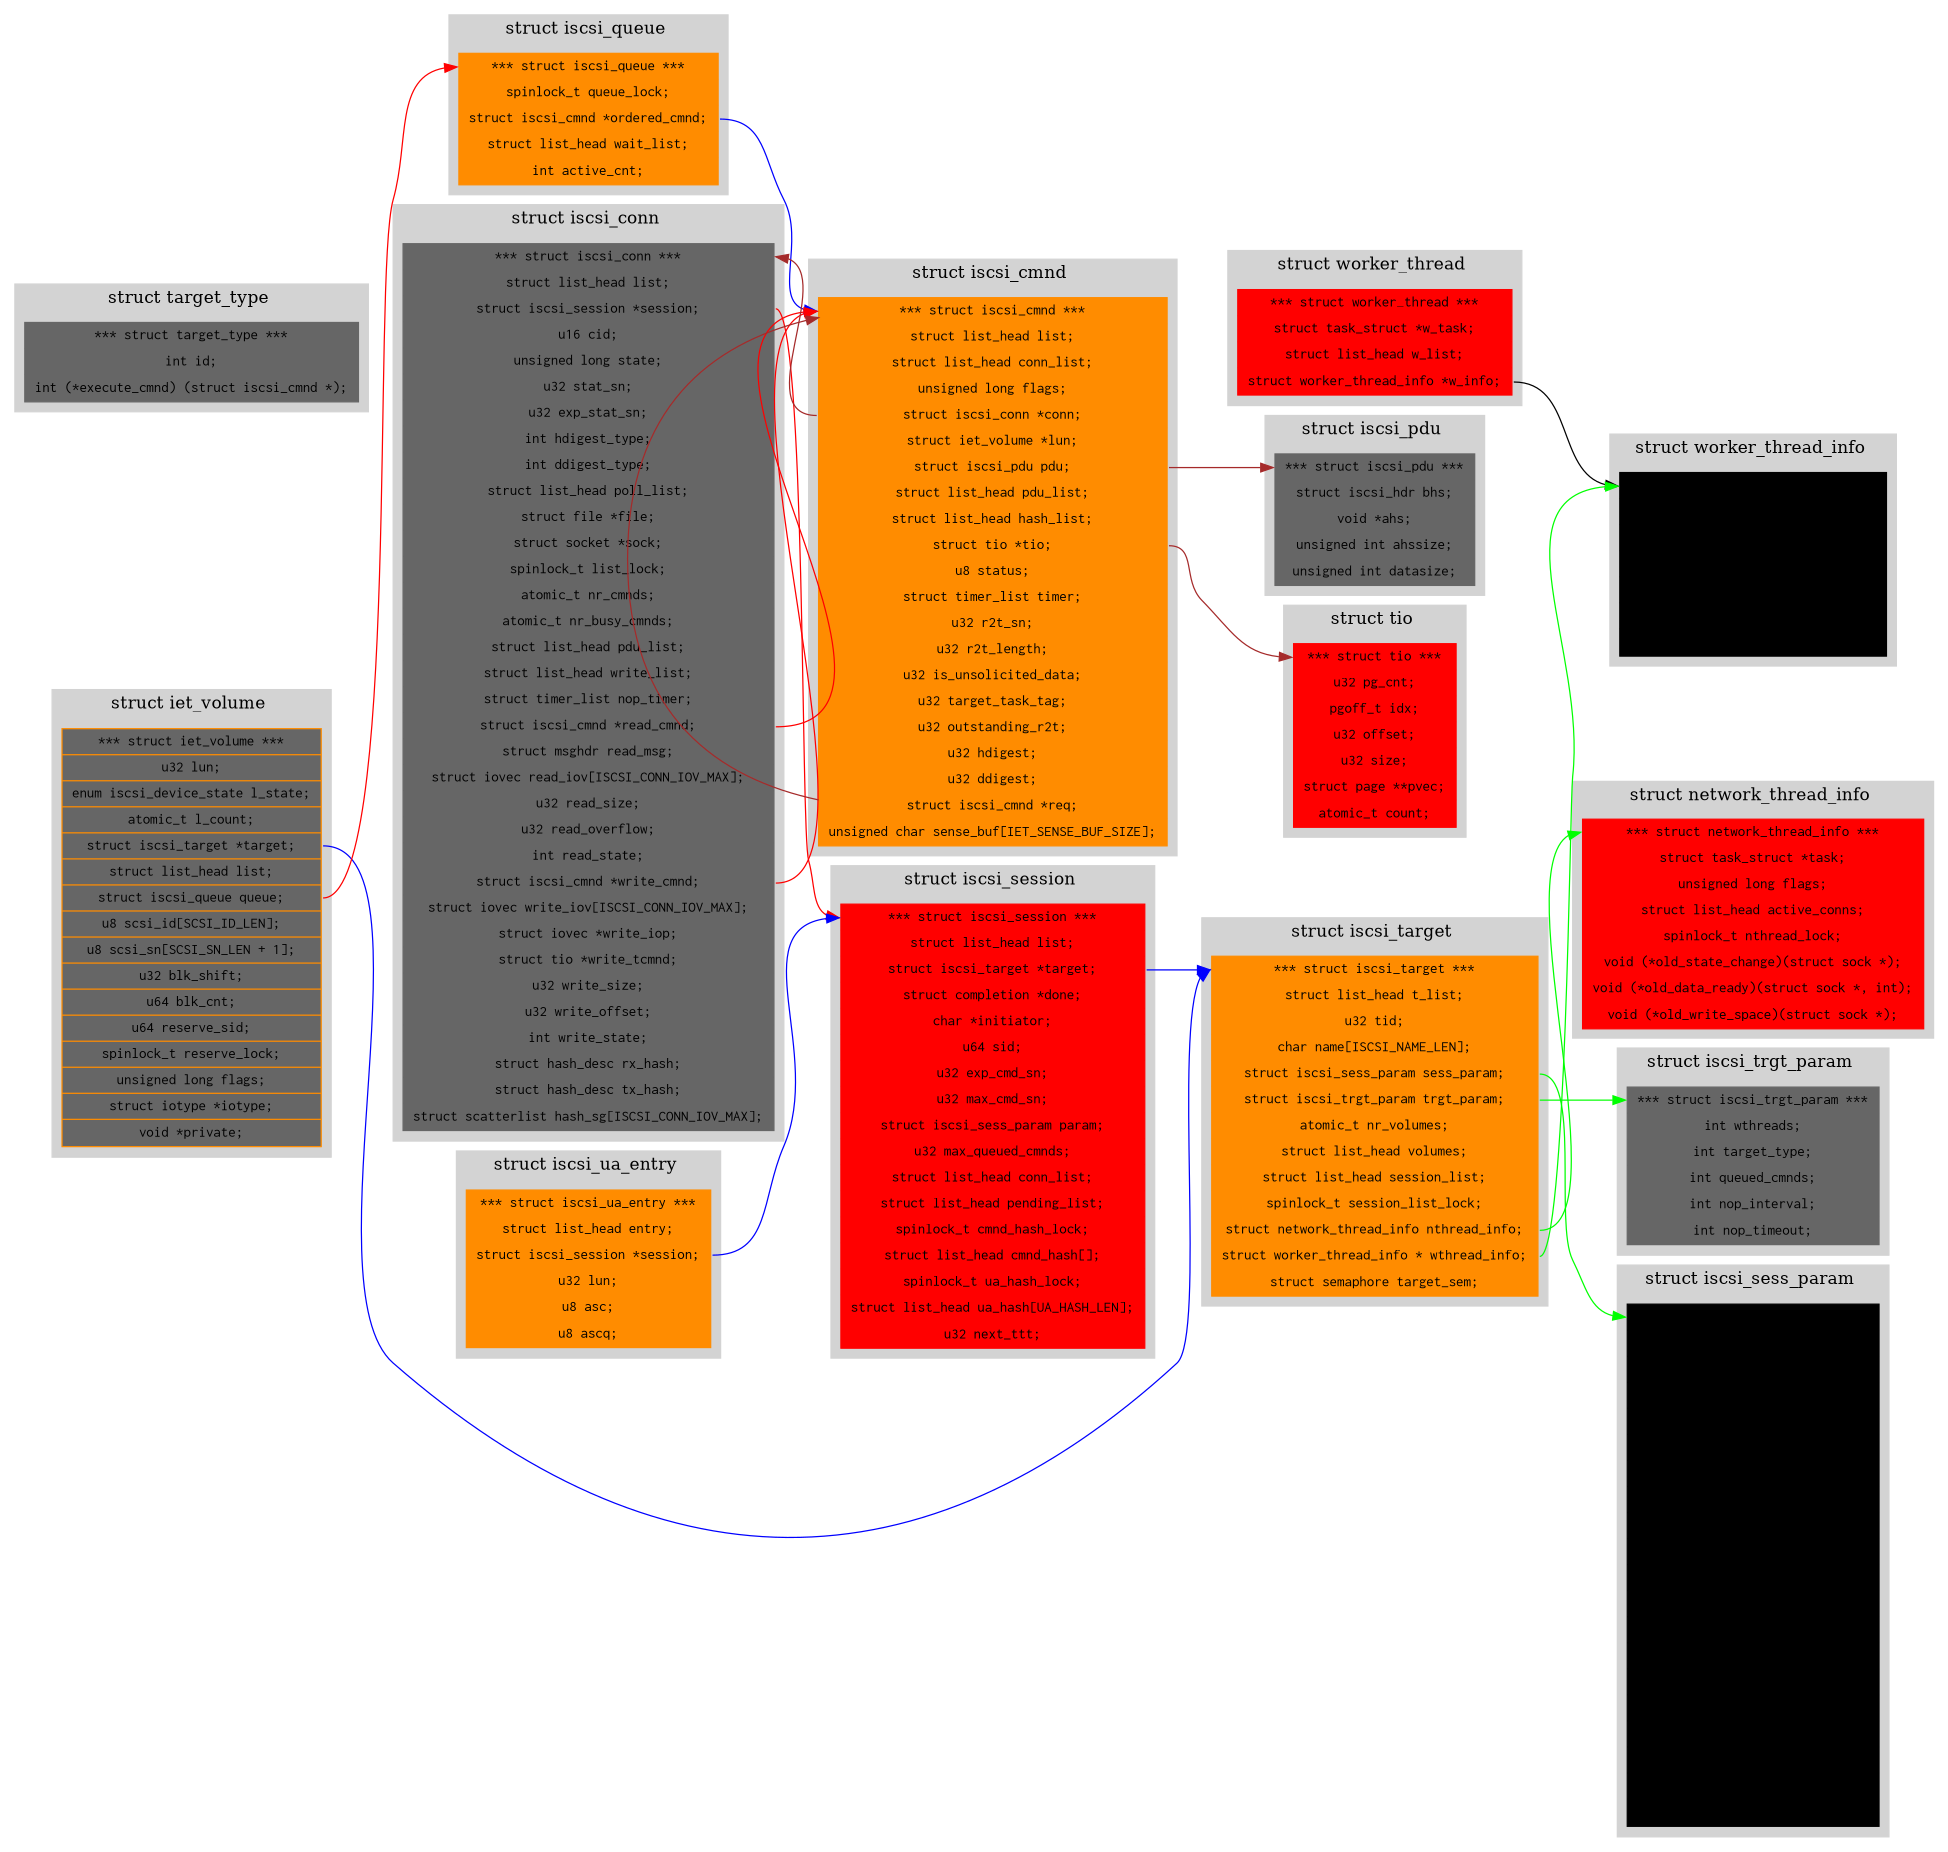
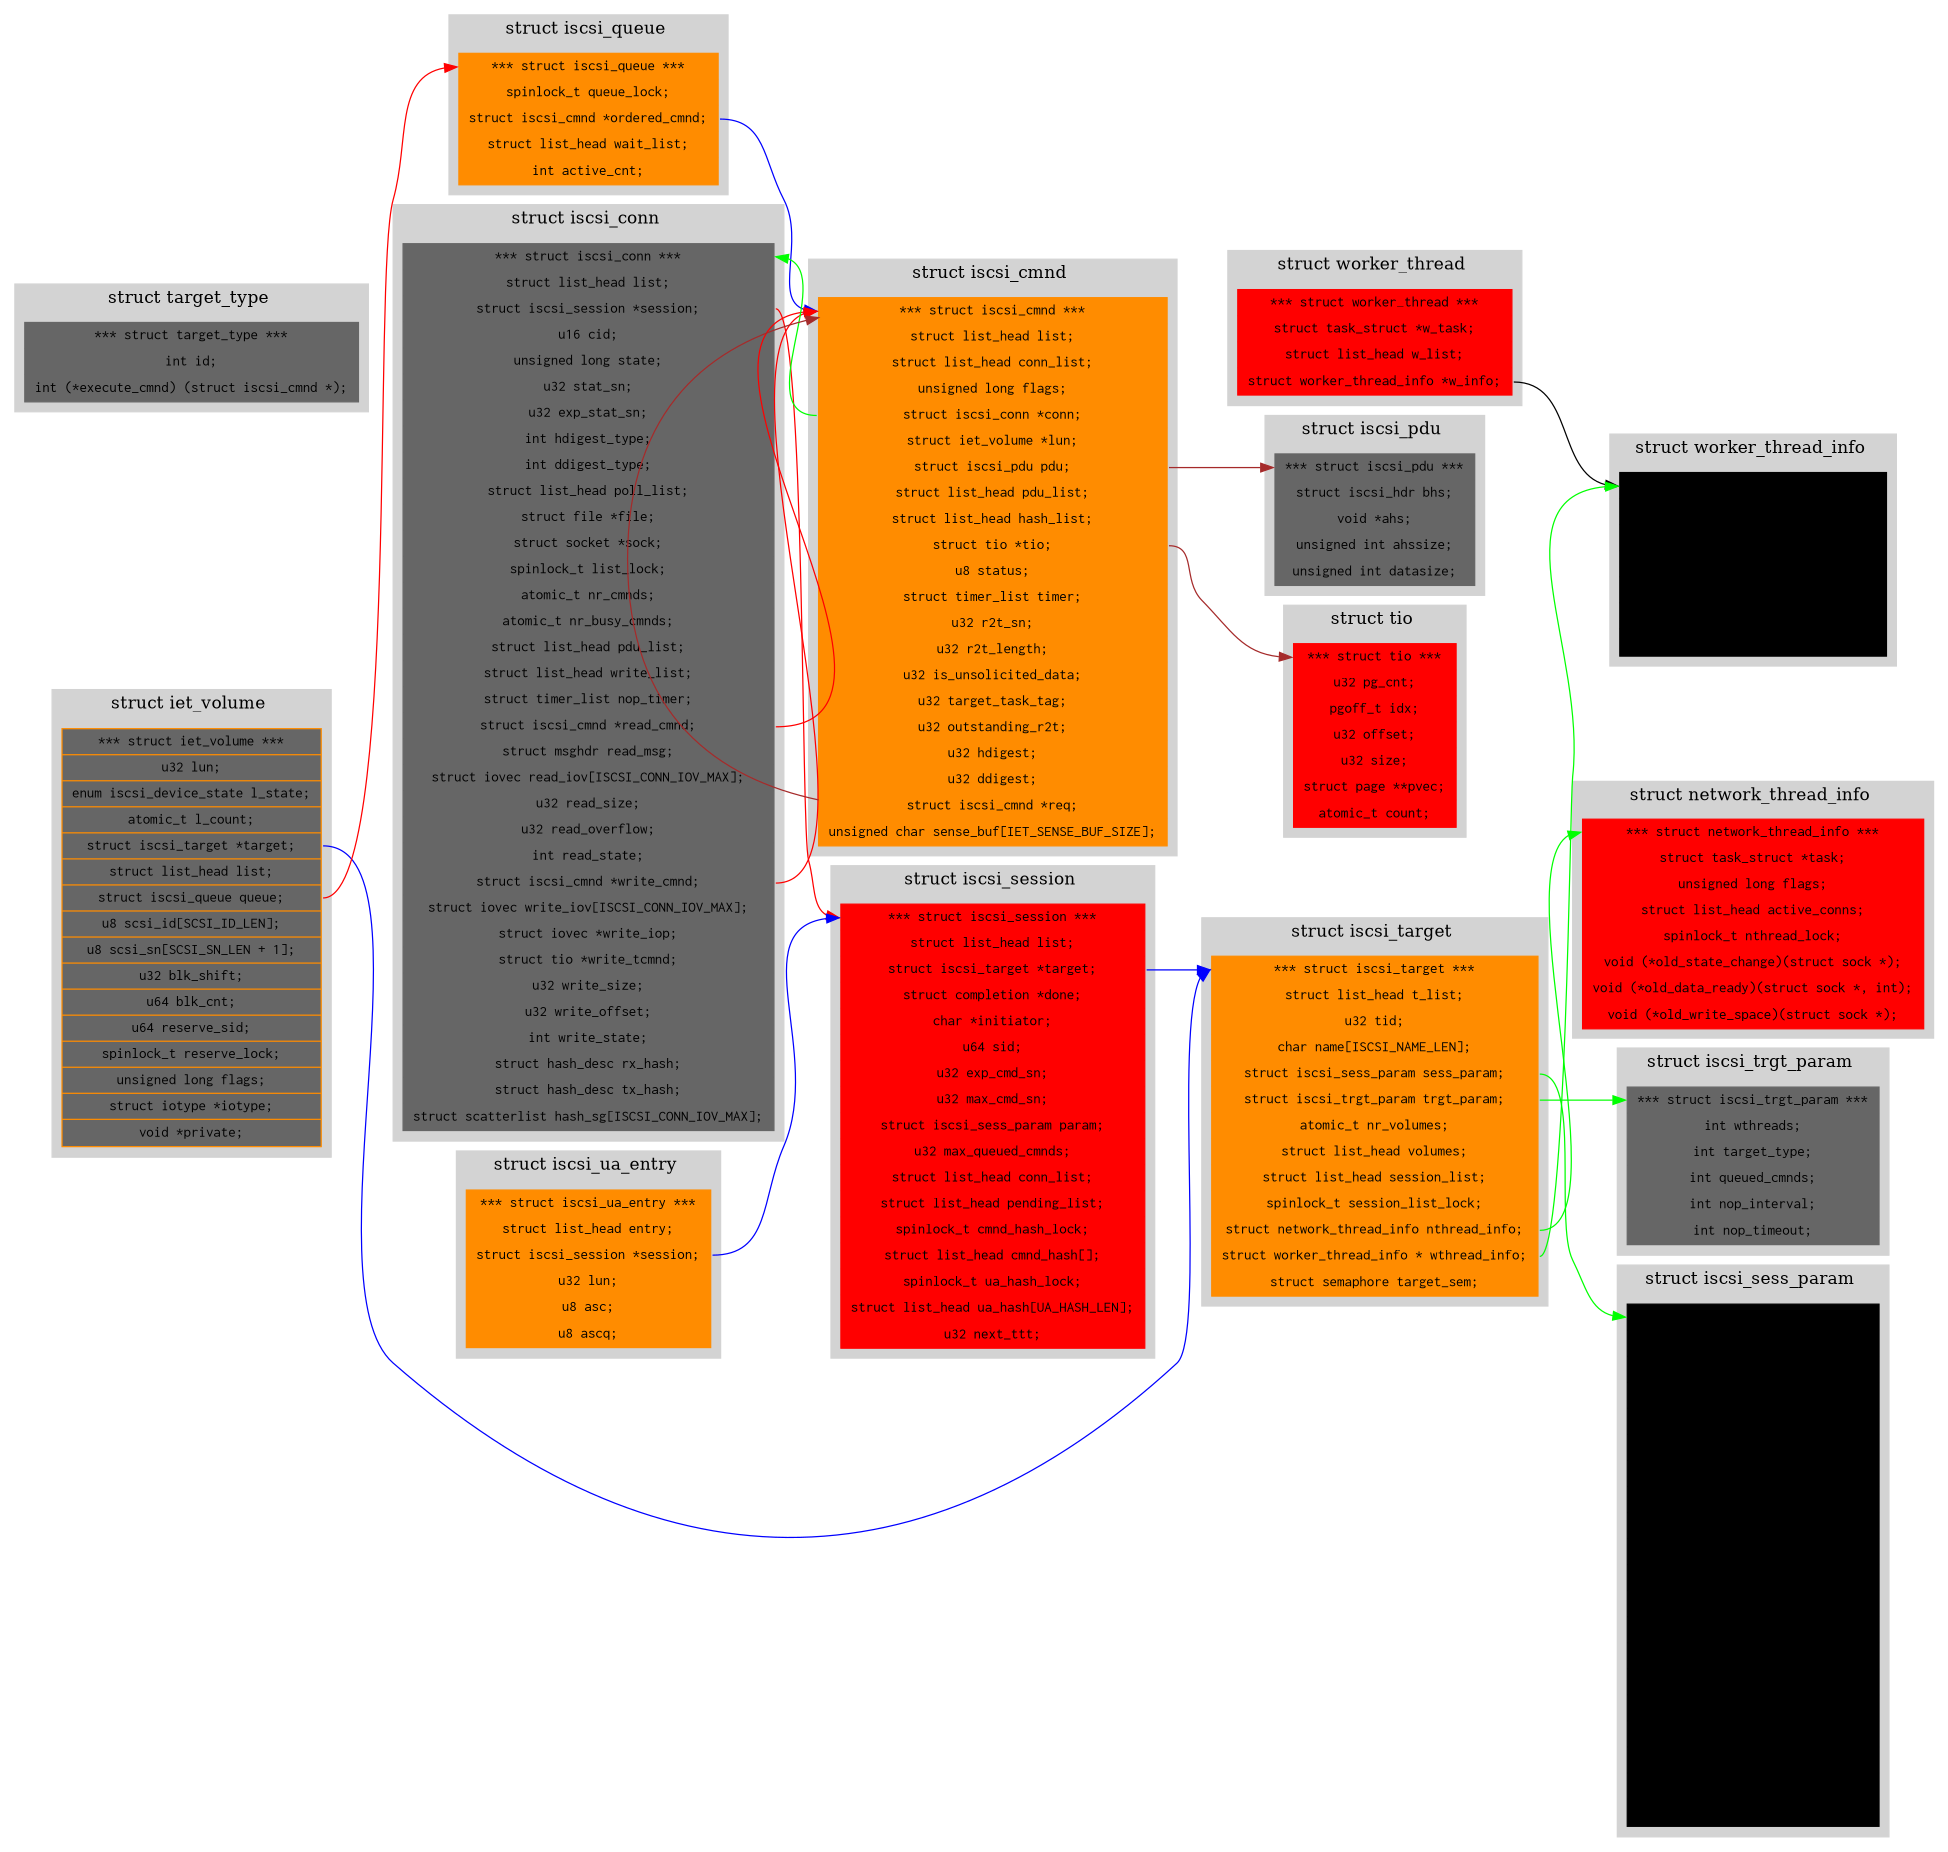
  digraph {
    rankdir=LR
    node [color=darkorange fontname=Courier fontsize=12 shape=record style=filled]
    edge [color=green headport=f0 tailport=f2]
    n1 [color=gray40 label="<f0>*** struct iscsi_trgt_param  ***|<f1>int wthreads;\n|<f2>int target_type;\n|<f3>int queued_cmnds;\n|<f4>int nop_interval;\n|<f5>int nop_timeout;\n"]
    n2 [color=black label="<f0>*** struct iscsi_sess_param  ***|<f1>int initial_r2t;\n|<f2>int immediate_data;\n|<f3>int max_connections;\n|<f4>int max_recv_data_length;\n|<f5>int max_xmit_data_length;\n|<f6>int max_burst_length;\n|<f7>int first_burst_length;\n|<f8>int default_wait_time;\n|<f9>int default_retain_time;\n|<f10>int max_outstanding_r2t;\n|<f11>int data_pdu_inorder;\n|<f12>int data_sequence_inorder;\n|<f13>int error_recovery_level;\n|<f14>int header_digest;\n|<f15>int data_digest;\n|<f16>int ofmarker;\n|<f17>int ifmarker;\n|<f18>int ofmarkint;\n|<f19>int ifmarkint;\n"]
    n3 [color=red label="<f0>*** struct tio  ***|<f1>u32 pg_cnt;\n|<f2>pgoff_t idx;\n|<f3>u32 offset;\n|<f4>u32 size;\n|<f5>struct page **pvec;\n|<f6>atomic_t count;\n"]
    n4 [color=red label="<f0>*** struct network_thread_info  ***|<f1>struct task_struct *task;\n|<f2>unsigned long flags;\n|<f3>struct list_head active_conns;\n|<f4>spinlock_t nthread_lock;\n|<f5>void (*old_state_change)(struct sock *);\n|<f6>void (*old_data_ready)(struct sock *, int);\n|<f7>void (*old_write_space)(struct sock *);\n"]
    n5 [color=red label="<f0>*** struct worker_thread  ***|<f1>struct task_struct *w_task;\n|<f2>struct list_head w_list;\n|<f3>struct worker_thread_info *w_info;\n"]
    n6 [color=black label="<f0>*** struct worker_thread_info  ***|<f1>spinlock_t wthread_lock;\n|<f2>u32 nr_running_wthreads;\n|<f3>struct list_head wthread_list;\n|<f4>struct list_head work_queue;\n|<f5>wait_queue_head_t wthread_sleep;\n|<f6>struct io_context *wthread_ioc;\n"]
    n7 [color=gray40 label="<f0>*** struct target_type  ***|<f1>int id;\n|<f2>int (*execute_cmnd) (struct iscsi_cmnd *);\n"]
    n8 [label="<f0>*** struct iscsi_target  ***|<f1>struct list_head t_list;\n|<f2>u32 tid;\n|<f3>char name[ISCSI_NAME_LEN];\n|<f4>struct iscsi_sess_param sess_param;\n|<f5>struct iscsi_trgt_param trgt_param;\n|<f6>atomic_t nr_volumes;\n|<f7>struct list_head volumes;\n|<f8>struct list_head session_list;\n|<f9>spinlock_t session_list_lock;\n|<f10>struct network_thread_info nthread_info;\n|<f11>struct worker_thread_info * wthread_info;\n|<f12>struct semaphore target_sem;\n"]
    n9 [label="<f0>*** struct iscsi_queue  ***|<f1>spinlock_t queue_lock;\n|<f2>struct iscsi_cmnd *ordered_cmnd;\n|<f3>struct list_head wait_list;\n|<f4>int active_cnt;\n"]
    n10 [fillcolor=gray40 label="<f0>*** struct iet_volume  ***|<f1>u32 lun;\n|<f2>enum iscsi_device_state l_state;\n|<f3>atomic_t l_count;\n|<f4>struct iscsi_target *target;\n|<f5>struct list_head list;\n|<f6>struct iscsi_queue queue;\n|<f7>u8 scsi_id[SCSI_ID_LEN];\n|<f8>u8 scsi_sn[SCSI_SN_LEN + 1];\n|<f9>u32 blk_shift;\n|<f10>u64 blk_cnt;\n|<f11>u64 reserve_sid;\n|<f12>spinlock_t reserve_lock;\n|<f13>unsigned long flags;\n|<f14>struct iotype *iotype;\n|<f15>void *private;\n"]
    n11 [color=red label="<f0>*** struct iscsi_session  ***|<f1>struct list_head list;\n|<f2>struct iscsi_target *target;\n|<f3>struct completion *done;\n|<f4>char *initiator;\n|<f5>u64 sid;\n|<f6>u32 exp_cmd_sn;\n|<f7>u32 max_cmd_sn;\n|<f8>struct iscsi_sess_param param;\n|<f9>u32 max_queued_cmnds;\n|<f10>struct list_head conn_list;\n|<f11>struct list_head pending_list;\n|<f12>spinlock_t cmnd_hash_lock;\n|<f13>struct list_head cmnd_hash[];\n|<f14>spinlock_t ua_hash_lock;\n|<f15>struct list_head ua_hash[UA_HASH_LEN];\n|<f16>u32 next_ttt;\n"]
    n12 [color=gray40 label="<f0>*** struct iscsi_conn  ***|<f1>struct list_head list;\n|<f2>struct iscsi_session *session;\n|<f3>u16 cid;\n|<f4>unsigned long state;\n|<f5>u32 stat_sn;\n|<f6>u32 exp_stat_sn;\n|<f7>int hdigest_type;\n|<f8>int ddigest_type;\n|<f9>struct list_head poll_list;\n|<f10>struct file *file;\n|<f11>struct socket *sock;\n|<f12>spinlock_t list_lock;\n|<f13>atomic_t nr_cmnds;\n|<f14>atomic_t nr_busy_cmnds;\n|<f15>struct list_head pdu_list;\n|<f16>struct list_head write_list;\n|<f17>struct timer_list nop_timer;\n|<f18>struct iscsi_cmnd *read_cmnd;\n|<f19>struct msghdr read_msg;\n|<f20>struct iovec read_iov[ISCSI_CONN_IOV_MAX];\n|<f21>u32 read_size;\n|<f22>u32 read_overflow;\n|<f23>int read_state;\n|<f24>struct iscsi_cmnd *write_cmnd;\n|<f25>struct iovec write_iov[ISCSI_CONN_IOV_MAX];\n|<f26>struct iovec *write_iop;\n|<f27>struct tio *write_tcmnd;\n|<f28>u32 write_size;\n|<f29>u32 write_offset;\n|<f30>int write_state;\n|<f31>struct hash_desc rx_hash;\n|<f32>struct hash_desc tx_hash;\n|<f33>struct scatterlist hash_sg[ISCSI_CONN_IOV_MAX];\n"]
    n13 [color=gray40 label="<f0>*** struct iscsi_pdu  ***|<f1>struct iscsi_hdr bhs;\n|<f2>void *ahs;\n|<f3>unsigned int ahssize;\n|<f4>unsigned int datasize;\n"]
    n14 [label="<f0>*** struct iscsi_cmnd  ***|<f1>struct list_head list;\n|<f2>struct list_head conn_list;\n|<f3>unsigned long flags;\n|<f4>struct iscsi_conn *conn;\n|<f5>struct iet_volume *lun;\n|<f6>struct iscsi_pdu pdu;\n|<f7>struct list_head pdu_list;\n|<f8>struct list_head hash_list;\n|<f9>struct tio *tio;\n|<f10>u8 status;\n|<f11>struct timer_list timer;\n|<f12>u32 r2t_sn;\n|<f13>u32 r2t_length;\n|<f14>u32 is_unsolicited_data;\n|<f15>u32 target_task_tag;\n|<f16>u32 outstanding_r2t;\n|<f17>u32 hdigest;\n|<f18>u32 ddigest;\n|<f19>struct iscsi_cmnd *req;\n|<f20>unsigned char sense_buf[IET_SENSE_BUF_SIZE];\n"]
    n15 [label="<f0>*** struct iscsi_ua_entry  ***|<f1>struct list_head entry;\n|<f2>struct iscsi_session *session;\n|<f3>u32 lun;\n|<f4>u8 asc;\n|<f5>u8 ascq;\n"]
    subgraph cluster_1 {
      color=lightgray
      label="struct iscsi_trgt_param "
      style=filled
      n1
    }
    subgraph cluster_2 {
      color=lightgray
      label="struct iscsi_sess_param "
      style=filled
      n2
    }
    subgraph cluster_3 {
      color=lightgray
      label="struct tio "
      style=filled
      n3
    }
    subgraph cluster_4 {
      color=lightgray
      label="struct network_thread_info "
      style=filled
      n4
    }
    subgraph cluster_5 {
      color=lightgray
      label="struct worker_thread "
      style=filled
      n5
    }
    subgraph cluster_6 {
      color=lightgray
      label="struct worker_thread_info "
      style=filled
      n6
    }
    subgraph cluster_7 {
      color=lightgray
      label="struct target_type "
      style=filled
      n7
    }
    subgraph cluster_8 {
      color=lightgray
      label="struct iscsi_target "
      style=filled
      n8
    }
    subgraph cluster_9 {
      color=lightgray
      label="struct iscsi_queue "
      style=filled
      n9
    }
    subgraph cluster_10 {
      color=lightgray
      label="struct iet_volume "
      style=filled
      n10
    }
    subgraph cluster_11 {
      color=lightgray
      label="struct iscsi_session "
      style=filled
      n11
    }
    subgraph cluster_12 {
      color=lightgray
      label="struct iscsi_conn "
      style=filled
      n12
    }
    subgraph cluster_13 {
      color=lightgray
      label="struct iscsi_pdu "
      style=filled
      n13
    }
    subgraph cluster_14 {
      color=lightgray
      label="struct iscsi_cmnd "
      style=filled
      n14
    }
    subgraph cluster_15 {
      color=lightgray
      label="struct iscsi_ua_entry "
      style=filled
      n15
    }
    n5 -> n6 [color=black tailport=f3]
    n8 -> n1 [tailport=f5]
    n8 -> n2 [tailport=f4]
    n8 -> n4 [tailport=f10]
    n8 -> n6 [tailport=f11]
    n9 -> n14 [color=blue]
    n10 -> n8 [color=blue tailport=f4]
    n10 -> n9 [color=red tailport=f6]
    n11 -> n8 [color=blue]
    n12 -> n11 [color=red]
    n12 -> n14 [color=red tailport=f18]
    n12 -> n14 [color=red tailport=f24]
    n14 -> n3 [color=brown tailport=f9]
-   n14 -> n12 [color=brown tailport=f4]
+   n14 -> n12 [tailport=f4]
    n14 -> n13 [color=brown tailport=f6]
    n14 -> n14 [color=brown tailport=f19]
    n15 -> n11 [color=blue]
  }
